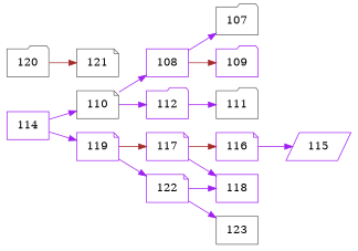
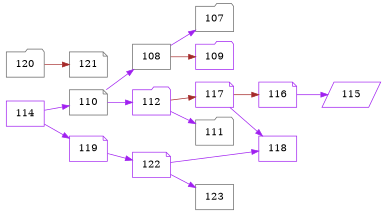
  digraph {
    concentrate=true
    rankdir=LR
    node [color=purple shape=note]
    edge [color=purple]
    n1 [label=114 shape=box]
    n2 [color=gray40 label=110]
    n3 [label=119]
-   n4 [label=108 shape=box]
+   n4 [color=gray40 label=108 shape=box]
    n5 [label=112 shape=folder]
    n6 [label=117]
    n7 [label=122]
    n8 [color=gray40 label=107 shape=folder]
    n9 [label=109 shape=folder]
    n10 [color=gray40 label=111 shape=folder]
    n11 [label=116]
    n12 [label=118 shape=box]
    n13 [color=gray40 label=123 shape=box]
    n14 [label=115 shape=parallelogram]
    n15 [color=gray40 label=120 shape=folder]
    n16 [color=gray40 label=121]
    n1 -> n2
    n1 -> n3
    n2 -> n4
    n2 -> n5
-   n3 -> n6 [color=brown]
+   n5 -> n6 [color=brown]
    n3 -> n7
    n4 -> n8
    n4 -> n9 [color=brown]
    n5 -> n10
    n6 -> n11 [color=brown]
    n6 -> n12
    n7 -> n12
    n7 -> n13
    n11 -> n14
    n15 -> n16 [color=brown]
  }
